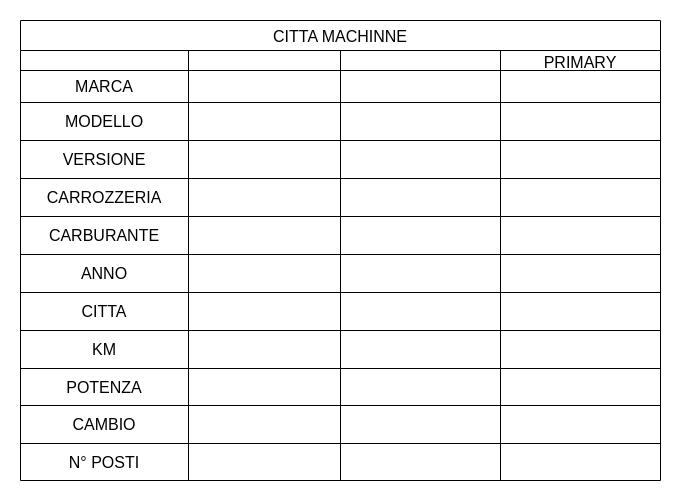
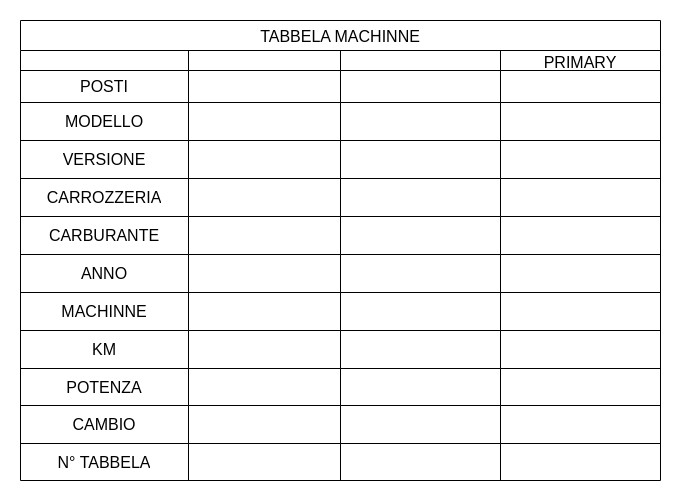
  <mxCell id="0" />
  <mxCell id="1" parent="0" />
- <mxCell id="2" value="CITTA MACHINNE" style="shape=table;startSize=30;container=1;collapsible=0;childLayout=tableLayout;strokeColor=default;fontSize=16;" vertex="1" parent="1"><mxGeometry x="20" y="20" width="640" height="460" as="geometry" /></mxCell>
+ <mxCell id="2" value="TABBELA MACHINNE" style="shape=table;startSize=30;container=1;collapsible=0;childLayout=tableLayout;strokeColor=default;fontSize=16;" vertex="1" parent="1"><mxGeometry x="20" y="20" width="640" height="460" as="geometry" /></mxCell>
  <mxCell id="3" style="shape=tableRow;horizontal=0;startSize=0;swimlaneHead=0;swimlaneBody=0;strokeColor=inherit;top=0;left=0;bottom=0;right=0;collapsible=0;dropTarget=0;fillColor=none;points=[[0,0.5],[1,0.5]];portConstraint=eastwest;fontSize=16;" vertex="1" parent="2"><mxGeometry y="30" width="640" height="20" as="geometry" /></mxCell>
  <mxCell id="4" style="shape=partialRectangle;html=1;whiteSpace=wrap;connectable=0;strokeColor=inherit;overflow=hidden;fillColor=none;top=0;left=0;bottom=0;right=0;pointerEvents=1;fontSize=16;" vertex="1" parent="3"><mxGeometry width="168" height="20" as="geometry"><mxRectangle width="168" height="20" as="alternateBounds" /></mxGeometry></mxCell>
  <mxCell id="5" style="shape=partialRectangle;html=1;whiteSpace=wrap;connectable=0;strokeColor=inherit;overflow=hidden;fillColor=none;top=0;left=0;bottom=0;right=0;pointerEvents=1;fontSize=16;" vertex="1" parent="3"><mxGeometry x="168" width="152" height="20" as="geometry"><mxRectangle width="152" height="20" as="alternateBounds" /></mxGeometry></mxCell>
  <mxCell id="6" style="shape=partialRectangle;html=1;whiteSpace=wrap;connectable=0;strokeColor=inherit;overflow=hidden;fillColor=none;top=0;left=0;bottom=0;right=0;pointerEvents=1;fontSize=16;" vertex="1" parent="3"><mxGeometry x="320" width="160" height="20" as="geometry"><mxRectangle width="160" height="20" as="alternateBounds" /></mxGeometry></mxCell>
  <mxCell id="7" value="PRIMARY" style="shape=partialRectangle;html=1;whiteSpace=wrap;connectable=0;strokeColor=inherit;overflow=hidden;fillColor=none;top=0;left=0;bottom=0;right=0;pointerEvents=1;fontSize=16;" vertex="1" parent="3"><mxGeometry x="480" width="160" height="20" as="geometry"><mxRectangle width="160" height="20" as="alternateBounds" /></mxGeometry></mxCell>
  <mxCell id="8" style="shape=tableRow;horizontal=0;startSize=0;swimlaneHead=0;swimlaneBody=0;strokeColor=inherit;top=0;left=0;bottom=0;right=0;collapsible=0;dropTarget=0;fillColor=none;points=[[0,0.5],[1,0.5]];portConstraint=eastwest;fontSize=16;" vertex="1" parent="2"><mxGeometry y="50" width="640" height="32" as="geometry" /></mxCell>
- <mxCell id="9" value="MARCA" style="shape=partialRectangle;html=1;whiteSpace=wrap;connectable=0;strokeColor=inherit;overflow=hidden;fillColor=none;top=0;left=0;bottom=0;right=0;pointerEvents=1;fontSize=16;" vertex="1" parent="8"><mxGeometry width="168" height="32" as="geometry"><mxRectangle width="168" height="32" as="alternateBounds" /></mxGeometry></mxCell>
+ <mxCell id="9" value="POSTI" style="shape=partialRectangle;html=1;whiteSpace=wrap;connectable=0;strokeColor=inherit;overflow=hidden;fillColor=none;top=0;left=0;bottom=0;right=0;pointerEvents=1;fontSize=16;" vertex="1" parent="8"><mxGeometry width="168" height="32" as="geometry"><mxRectangle width="168" height="32" as="alternateBounds" /></mxGeometry></mxCell>
  <mxCell id="10" style="shape=partialRectangle;html=1;whiteSpace=wrap;connectable=0;strokeColor=inherit;overflow=hidden;fillColor=none;top=0;left=0;bottom=0;right=0;pointerEvents=1;fontSize=16;" vertex="1" parent="8"><mxGeometry x="168" width="152" height="32" as="geometry"><mxRectangle width="152" height="32" as="alternateBounds" /></mxGeometry></mxCell>
  <mxCell id="11" style="shape=partialRectangle;html=1;whiteSpace=wrap;connectable=0;strokeColor=inherit;overflow=hidden;fillColor=none;top=0;left=0;bottom=0;right=0;pointerEvents=1;fontSize=16;" vertex="1" parent="8"><mxGeometry x="320" width="160" height="32" as="geometry"><mxRectangle width="160" height="32" as="alternateBounds" /></mxGeometry></mxCell>
  <mxCell id="12" style="shape=partialRectangle;html=1;whiteSpace=wrap;connectable=0;strokeColor=inherit;overflow=hidden;fillColor=none;top=0;left=0;bottom=0;right=0;pointerEvents=1;fontSize=16;" vertex="1" parent="8"><mxGeometry x="480" width="160" height="32" as="geometry"><mxRectangle width="160" height="32" as="alternateBounds" /></mxGeometry></mxCell>
  <mxCell id="13" style="shape=tableRow;horizontal=0;startSize=0;swimlaneHead=0;swimlaneBody=0;strokeColor=inherit;top=0;left=0;bottom=0;right=0;collapsible=0;dropTarget=0;fillColor=none;points=[[0,0.5],[1,0.5]];portConstraint=eastwest;fontSize=16;" vertex="1" parent="2"><mxGeometry y="82" width="640" height="38" as="geometry" /></mxCell>
  <mxCell id="14" value="MODELLO" style="shape=partialRectangle;html=1;whiteSpace=wrap;connectable=0;strokeColor=inherit;overflow=hidden;fillColor=none;top=0;left=0;bottom=0;right=0;pointerEvents=1;fontSize=16;" vertex="1" parent="13"><mxGeometry width="168" height="38" as="geometry"><mxRectangle width="168" height="38" as="alternateBounds" /></mxGeometry></mxCell>
  <mxCell id="15" style="shape=partialRectangle;html=1;whiteSpace=wrap;connectable=0;strokeColor=inherit;overflow=hidden;fillColor=none;top=0;left=0;bottom=0;right=0;pointerEvents=1;fontSize=16;" vertex="1" parent="13"><mxGeometry x="168" width="152" height="38" as="geometry"><mxRectangle width="152" height="38" as="alternateBounds" /></mxGeometry></mxCell>
  <mxCell id="16" style="shape=partialRectangle;html=1;whiteSpace=wrap;connectable=0;strokeColor=inherit;overflow=hidden;fillColor=none;top=0;left=0;bottom=0;right=0;pointerEvents=1;fontSize=16;" vertex="1" parent="13"><mxGeometry x="320" width="160" height="38" as="geometry"><mxRectangle width="160" height="38" as="alternateBounds" /></mxGeometry></mxCell>
  <mxCell id="17" style="shape=partialRectangle;html=1;whiteSpace=wrap;connectable=0;strokeColor=inherit;overflow=hidden;fillColor=none;top=0;left=0;bottom=0;right=0;pointerEvents=1;fontSize=16;" vertex="1" parent="13"><mxGeometry x="480" width="160" height="38" as="geometry"><mxRectangle width="160" height="38" as="alternateBounds" /></mxGeometry></mxCell>
  <mxCell id="18" style="shape=tableRow;horizontal=0;startSize=0;swimlaneHead=0;swimlaneBody=0;strokeColor=inherit;top=0;left=0;bottom=0;right=0;collapsible=0;dropTarget=0;fillColor=none;points=[[0,0.5],[1,0.5]];portConstraint=eastwest;fontSize=16;" vertex="1" parent="2"><mxGeometry y="120" width="640" height="38" as="geometry" /></mxCell>
  <mxCell id="19" value="VERSIONE" style="shape=partialRectangle;html=1;whiteSpace=wrap;connectable=0;strokeColor=inherit;overflow=hidden;fillColor=none;top=0;left=0;bottom=0;right=0;pointerEvents=1;fontSize=16;" vertex="1" parent="18"><mxGeometry width="168" height="38" as="geometry"><mxRectangle width="168" height="38" as="alternateBounds" /></mxGeometry></mxCell>
  <mxCell id="20" style="shape=partialRectangle;html=1;whiteSpace=wrap;connectable=0;strokeColor=inherit;overflow=hidden;fillColor=none;top=0;left=0;bottom=0;right=0;pointerEvents=1;fontSize=16;" vertex="1" parent="18"><mxGeometry x="168" width="152" height="38" as="geometry"><mxRectangle width="152" height="38" as="alternateBounds" /></mxGeometry></mxCell>
  <mxCell id="21" style="shape=partialRectangle;html=1;whiteSpace=wrap;connectable=0;strokeColor=inherit;overflow=hidden;fillColor=none;top=0;left=0;bottom=0;right=0;pointerEvents=1;fontSize=16;" vertex="1" parent="18"><mxGeometry x="320" width="160" height="38" as="geometry"><mxRectangle width="160" height="38" as="alternateBounds" /></mxGeometry></mxCell>
  <mxCell id="22" style="shape=partialRectangle;html=1;whiteSpace=wrap;connectable=0;strokeColor=inherit;overflow=hidden;fillColor=none;top=0;left=0;bottom=0;right=0;pointerEvents=1;fontSize=16;" vertex="1" parent="18"><mxGeometry x="480" width="160" height="38" as="geometry"><mxRectangle width="160" height="38" as="alternateBounds" /></mxGeometry></mxCell>
  <mxCell id="23" style="shape=tableRow;horizontal=0;startSize=0;swimlaneHead=0;swimlaneBody=0;strokeColor=inherit;top=0;left=0;bottom=0;right=0;collapsible=0;dropTarget=0;fillColor=none;points=[[0,0.5],[1,0.5]];portConstraint=eastwest;fontSize=16;" vertex="1" parent="2"><mxGeometry y="158" width="640" height="38" as="geometry" /></mxCell>
  <mxCell id="24" value="CARROZZERIA" style="shape=partialRectangle;html=1;whiteSpace=wrap;connectable=0;strokeColor=inherit;overflow=hidden;fillColor=none;top=0;left=0;bottom=0;right=0;pointerEvents=1;fontSize=16;" vertex="1" parent="23"><mxGeometry width="168" height="38" as="geometry"><mxRectangle width="168" height="38" as="alternateBounds" /></mxGeometry></mxCell>
  <mxCell id="25" style="shape=partialRectangle;html=1;whiteSpace=wrap;connectable=0;strokeColor=inherit;overflow=hidden;fillColor=none;top=0;left=0;bottom=0;right=0;pointerEvents=1;fontSize=16;" vertex="1" parent="23"><mxGeometry x="168" width="152" height="38" as="geometry"><mxRectangle width="152" height="38" as="alternateBounds" /></mxGeometry></mxCell>
  <mxCell id="26" style="shape=partialRectangle;html=1;whiteSpace=wrap;connectable=0;strokeColor=inherit;overflow=hidden;fillColor=none;top=0;left=0;bottom=0;right=0;pointerEvents=1;fontSize=16;" vertex="1" parent="23"><mxGeometry x="320" width="160" height="38" as="geometry"><mxRectangle width="160" height="38" as="alternateBounds" /></mxGeometry></mxCell>
  <mxCell id="27" style="shape=partialRectangle;html=1;whiteSpace=wrap;connectable=0;strokeColor=inherit;overflow=hidden;fillColor=none;top=0;left=0;bottom=0;right=0;pointerEvents=1;fontSize=16;" vertex="1" parent="23"><mxGeometry x="480" width="160" height="38" as="geometry"><mxRectangle width="160" height="38" as="alternateBounds" /></mxGeometry></mxCell>
  <mxCell id="28" style="shape=tableRow;horizontal=0;startSize=0;swimlaneHead=0;swimlaneBody=0;strokeColor=inherit;top=0;left=0;bottom=0;right=0;collapsible=0;dropTarget=0;fillColor=none;points=[[0,0.5],[1,0.5]];portConstraint=eastwest;fontSize=16;" vertex="1" parent="2"><mxGeometry y="196" width="640" height="38" as="geometry" /></mxCell>
  <mxCell id="29" value="CARBURANTE" style="shape=partialRectangle;html=1;whiteSpace=wrap;connectable=0;strokeColor=inherit;overflow=hidden;fillColor=none;top=0;left=0;bottom=0;right=0;pointerEvents=1;fontSize=16;" vertex="1" parent="28"><mxGeometry width="168" height="38" as="geometry"><mxRectangle width="168" height="38" as="alternateBounds" /></mxGeometry></mxCell>
  <mxCell id="30" style="shape=partialRectangle;html=1;whiteSpace=wrap;connectable=0;strokeColor=inherit;overflow=hidden;fillColor=none;top=0;left=0;bottom=0;right=0;pointerEvents=1;fontSize=16;" vertex="1" parent="28"><mxGeometry x="168" width="152" height="38" as="geometry"><mxRectangle width="152" height="38" as="alternateBounds" /></mxGeometry></mxCell>
  <mxCell id="31" style="shape=partialRectangle;html=1;whiteSpace=wrap;connectable=0;strokeColor=inherit;overflow=hidden;fillColor=none;top=0;left=0;bottom=0;right=0;pointerEvents=1;fontSize=16;" vertex="1" parent="28"><mxGeometry x="320" width="160" height="38" as="geometry"><mxRectangle width="160" height="38" as="alternateBounds" /></mxGeometry></mxCell>
  <mxCell id="32" style="shape=partialRectangle;html=1;whiteSpace=wrap;connectable=0;strokeColor=inherit;overflow=hidden;fillColor=none;top=0;left=0;bottom=0;right=0;pointerEvents=1;fontSize=16;" vertex="1" parent="28"><mxGeometry x="480" width="160" height="38" as="geometry"><mxRectangle width="160" height="38" as="alternateBounds" /></mxGeometry></mxCell>
  <mxCell id="33" style="shape=tableRow;horizontal=0;startSize=0;swimlaneHead=0;swimlaneBody=0;strokeColor=inherit;top=0;left=0;bottom=0;right=0;collapsible=0;dropTarget=0;fillColor=none;points=[[0,0.5],[1,0.5]];portConstraint=eastwest;fontSize=16;" vertex="1" parent="2"><mxGeometry y="234" width="640" height="38" as="geometry" /></mxCell>
  <mxCell id="34" value="ANNO" style="shape=partialRectangle;html=1;whiteSpace=wrap;connectable=0;strokeColor=inherit;overflow=hidden;fillColor=none;top=0;left=0;bottom=0;right=0;pointerEvents=1;fontSize=16;" vertex="1" parent="33"><mxGeometry width="168" height="38" as="geometry"><mxRectangle width="168" height="38" as="alternateBounds" /></mxGeometry></mxCell>
  <mxCell id="35" style="shape=partialRectangle;html=1;whiteSpace=wrap;connectable=0;strokeColor=inherit;overflow=hidden;fillColor=none;top=0;left=0;bottom=0;right=0;pointerEvents=1;fontSize=16;" vertex="1" parent="33"><mxGeometry x="168" width="152" height="38" as="geometry"><mxRectangle width="152" height="38" as="alternateBounds" /></mxGeometry></mxCell>
  <mxCell id="36" style="shape=partialRectangle;html=1;whiteSpace=wrap;connectable=0;strokeColor=inherit;overflow=hidden;fillColor=none;top=0;left=0;bottom=0;right=0;pointerEvents=1;fontSize=16;" vertex="1" parent="33"><mxGeometry x="320" width="160" height="38" as="geometry"><mxRectangle width="160" height="38" as="alternateBounds" /></mxGeometry></mxCell>
  <mxCell id="37" style="shape=partialRectangle;html=1;whiteSpace=wrap;connectable=0;strokeColor=inherit;overflow=hidden;fillColor=none;top=0;left=0;bottom=0;right=0;pointerEvents=1;fontSize=16;" vertex="1" parent="33"><mxGeometry x="480" width="160" height="38" as="geometry"><mxRectangle width="160" height="38" as="alternateBounds" /></mxGeometry></mxCell>
  <mxCell id="38" style="shape=tableRow;horizontal=0;startSize=0;swimlaneHead=0;swimlaneBody=0;strokeColor=inherit;top=0;left=0;bottom=0;right=0;collapsible=0;dropTarget=0;fillColor=none;points=[[0,0.5],[1,0.5]];portConstraint=eastwest;fontSize=16;" vertex="1" parent="2"><mxGeometry y="272" width="640" height="38" as="geometry" /></mxCell>
- <mxCell id="39" value="CITTA" style="shape=partialRectangle;html=1;whiteSpace=wrap;connectable=0;strokeColor=inherit;overflow=hidden;fillColor=none;top=0;left=0;bottom=0;right=0;pointerEvents=1;fontSize=16;" vertex="1" parent="38"><mxGeometry width="168" height="38" as="geometry"><mxRectangle width="168" height="38" as="alternateBounds" /></mxGeometry></mxCell>
+ <mxCell id="39" value="MACHINNE" style="shape=partialRectangle;html=1;whiteSpace=wrap;connectable=0;strokeColor=inherit;overflow=hidden;fillColor=none;top=0;left=0;bottom=0;right=0;pointerEvents=1;fontSize=16;" vertex="1" parent="38"><mxGeometry width="168" height="38" as="geometry"><mxRectangle width="168" height="38" as="alternateBounds" /></mxGeometry></mxCell>
  <mxCell id="40" style="shape=partialRectangle;html=1;whiteSpace=wrap;connectable=0;strokeColor=inherit;overflow=hidden;fillColor=none;top=0;left=0;bottom=0;right=0;pointerEvents=1;fontSize=16;" vertex="1" parent="38"><mxGeometry x="168" width="152" height="38" as="geometry"><mxRectangle width="152" height="38" as="alternateBounds" /></mxGeometry></mxCell>
  <mxCell id="41" style="shape=partialRectangle;html=1;whiteSpace=wrap;connectable=0;strokeColor=inherit;overflow=hidden;fillColor=none;top=0;left=0;bottom=0;right=0;pointerEvents=1;fontSize=16;" vertex="1" parent="38"><mxGeometry x="320" width="160" height="38" as="geometry"><mxRectangle width="160" height="38" as="alternateBounds" /></mxGeometry></mxCell>
  <mxCell id="42" style="shape=partialRectangle;html=1;whiteSpace=wrap;connectable=0;strokeColor=inherit;overflow=hidden;fillColor=none;top=0;left=0;bottom=0;right=0;pointerEvents=1;fontSize=16;" vertex="1" parent="38"><mxGeometry x="480" width="160" height="38" as="geometry"><mxRectangle width="160" height="38" as="alternateBounds" /></mxGeometry></mxCell>
  <mxCell id="43" style="shape=tableRow;horizontal=0;startSize=0;swimlaneHead=0;swimlaneBody=0;strokeColor=inherit;top=0;left=0;bottom=0;right=0;collapsible=0;dropTarget=0;fillColor=none;points=[[0,0.5],[1,0.5]];portConstraint=eastwest;fontSize=16;" vertex="1" parent="2"><mxGeometry y="310" width="640" height="38" as="geometry" /></mxCell>
  <mxCell id="44" value="KM" style="shape=partialRectangle;html=1;whiteSpace=wrap;connectable=0;strokeColor=inherit;overflow=hidden;fillColor=none;top=0;left=0;bottom=0;right=0;pointerEvents=1;fontSize=16;" vertex="1" parent="43"><mxGeometry width="168" height="38" as="geometry"><mxRectangle width="168" height="38" as="alternateBounds" /></mxGeometry></mxCell>
  <mxCell id="45" style="shape=partialRectangle;html=1;whiteSpace=wrap;connectable=0;strokeColor=inherit;overflow=hidden;fillColor=none;top=0;left=0;bottom=0;right=0;pointerEvents=1;fontSize=16;" vertex="1" parent="43"><mxGeometry x="168" width="152" height="38" as="geometry"><mxRectangle width="152" height="38" as="alternateBounds" /></mxGeometry></mxCell>
  <mxCell id="46" style="shape=partialRectangle;html=1;whiteSpace=wrap;connectable=0;strokeColor=inherit;overflow=hidden;fillColor=none;top=0;left=0;bottom=0;right=0;pointerEvents=1;fontSize=16;" vertex="1" parent="43"><mxGeometry x="320" width="160" height="38" as="geometry"><mxRectangle width="160" height="38" as="alternateBounds" /></mxGeometry></mxCell>
  <mxCell id="47" style="shape=partialRectangle;html=1;whiteSpace=wrap;connectable=0;strokeColor=inherit;overflow=hidden;fillColor=none;top=0;left=0;bottom=0;right=0;pointerEvents=1;fontSize=16;" vertex="1" parent="43"><mxGeometry x="480" width="160" height="38" as="geometry"><mxRectangle width="160" height="38" as="alternateBounds" /></mxGeometry></mxCell>
  <mxCell id="48" value="" style="shape=tableRow;horizontal=0;startSize=0;swimlaneHead=0;swimlaneBody=0;strokeColor=inherit;top=0;left=0;bottom=0;right=0;collapsible=0;dropTarget=0;fillColor=none;points=[[0,0.5],[1,0.5]];portConstraint=eastwest;fontSize=16;" vertex="1" parent="2"><mxGeometry y="348" width="640" height="37" as="geometry" /></mxCell>
  <mxCell id="49" value="POTENZA" style="shape=partialRectangle;html=1;whiteSpace=wrap;connectable=0;strokeColor=inherit;overflow=hidden;fillColor=none;top=0;left=0;bottom=0;right=0;pointerEvents=1;fontSize=16;" vertex="1" parent="48"><mxGeometry width="168" height="37" as="geometry"><mxRectangle width="168" height="37" as="alternateBounds" /></mxGeometry></mxCell>
  <mxCell id="50" style="shape=partialRectangle;html=1;whiteSpace=wrap;connectable=0;strokeColor=inherit;overflow=hidden;fillColor=none;top=0;left=0;bottom=0;right=0;pointerEvents=1;fontSize=16;" vertex="1" parent="48"><mxGeometry x="168" width="152" height="37" as="geometry"><mxRectangle width="152" height="37" as="alternateBounds" /></mxGeometry></mxCell>
  <mxCell id="51" value="" style="shape=partialRectangle;html=1;whiteSpace=wrap;connectable=0;strokeColor=inherit;overflow=hidden;fillColor=none;top=0;left=0;bottom=0;right=0;pointerEvents=1;fontSize=16;" vertex="1" parent="48"><mxGeometry x="320" width="160" height="37" as="geometry"><mxRectangle width="160" height="37" as="alternateBounds" /></mxGeometry></mxCell>
  <mxCell id="52" value="" style="shape=partialRectangle;html=1;whiteSpace=wrap;connectable=0;strokeColor=inherit;overflow=hidden;fillColor=none;top=0;left=0;bottom=0;right=0;pointerEvents=1;fontSize=16;" vertex="1" parent="48"><mxGeometry x="480" width="160" height="37" as="geometry"><mxRectangle width="160" height="37" as="alternateBounds" /></mxGeometry></mxCell>
  <mxCell id="53" value="" style="shape=tableRow;horizontal=0;startSize=0;swimlaneHead=0;swimlaneBody=0;strokeColor=inherit;top=0;left=0;bottom=0;right=0;collapsible=0;dropTarget=0;fillColor=none;points=[[0,0.5],[1,0.5]];portConstraint=eastwest;fontSize=16;" vertex="1" parent="2"><mxGeometry y="385" width="640" height="38" as="geometry" /></mxCell>
  <mxCell id="54" value="CAMBIO" style="shape=partialRectangle;html=1;whiteSpace=wrap;connectable=0;strokeColor=inherit;overflow=hidden;fillColor=none;top=0;left=0;bottom=0;right=0;pointerEvents=1;fontSize=16;" vertex="1" parent="53"><mxGeometry width="168" height="38" as="geometry"><mxRectangle width="168" height="38" as="alternateBounds" /></mxGeometry></mxCell>
  <mxCell id="55" style="shape=partialRectangle;html=1;whiteSpace=wrap;connectable=0;strokeColor=inherit;overflow=hidden;fillColor=none;top=0;left=0;bottom=0;right=0;pointerEvents=1;fontSize=16;" vertex="1" parent="53"><mxGeometry x="168" width="152" height="38" as="geometry"><mxRectangle width="152" height="38" as="alternateBounds" /></mxGeometry></mxCell>
  <mxCell id="56" value="" style="shape=partialRectangle;html=1;whiteSpace=wrap;connectable=0;strokeColor=inherit;overflow=hidden;fillColor=none;top=0;left=0;bottom=0;right=0;pointerEvents=1;fontSize=16;" vertex="1" parent="53"><mxGeometry x="320" width="160" height="38" as="geometry"><mxRectangle width="160" height="38" as="alternateBounds" /></mxGeometry></mxCell>
  <mxCell id="57" value="" style="shape=partialRectangle;html=1;whiteSpace=wrap;connectable=0;strokeColor=inherit;overflow=hidden;fillColor=none;top=0;left=0;bottom=0;right=0;pointerEvents=1;fontSize=16;" vertex="1" parent="53"><mxGeometry x="480" width="160" height="38" as="geometry"><mxRectangle width="160" height="38" as="alternateBounds" /></mxGeometry></mxCell>
  <mxCell id="58" value="" style="shape=tableRow;horizontal=0;startSize=0;swimlaneHead=0;swimlaneBody=0;strokeColor=inherit;top=0;left=0;bottom=0;right=0;collapsible=0;dropTarget=0;fillColor=none;points=[[0,0.5],[1,0.5]];portConstraint=eastwest;fontSize=16;" vertex="1" parent="2"><mxGeometry y="423" width="640" height="37" as="geometry" /></mxCell>
- <mxCell id="59" value="N° POSTI" style="shape=partialRectangle;html=1;whiteSpace=wrap;connectable=0;strokeColor=inherit;overflow=hidden;fillColor=none;top=0;left=0;bottom=0;right=0;pointerEvents=1;fontSize=16;" vertex="1" parent="58"><mxGeometry width="168" height="37" as="geometry"><mxRectangle width="168" height="37" as="alternateBounds" /></mxGeometry></mxCell>
+ <mxCell id="59" value="N° TABBELA" style="shape=partialRectangle;html=1;whiteSpace=wrap;connectable=0;strokeColor=inherit;overflow=hidden;fillColor=none;top=0;left=0;bottom=0;right=0;pointerEvents=1;fontSize=16;" vertex="1" parent="58"><mxGeometry width="168" height="37" as="geometry"><mxRectangle width="168" height="37" as="alternateBounds" /></mxGeometry></mxCell>
  <mxCell id="60" style="shape=partialRectangle;html=1;whiteSpace=wrap;connectable=0;strokeColor=inherit;overflow=hidden;fillColor=none;top=0;left=0;bottom=0;right=0;pointerEvents=1;fontSize=16;" vertex="1" parent="58"><mxGeometry x="168" width="152" height="37" as="geometry"><mxRectangle width="152" height="37" as="alternateBounds" /></mxGeometry></mxCell>
  <mxCell id="61" value="" style="shape=partialRectangle;html=1;whiteSpace=wrap;connectable=0;strokeColor=inherit;overflow=hidden;fillColor=none;top=0;left=0;bottom=0;right=0;pointerEvents=1;fontSize=16;" vertex="1" parent="58"><mxGeometry x="320" width="160" height="37" as="geometry"><mxRectangle width="160" height="37" as="alternateBounds" /></mxGeometry></mxCell>
  <mxCell id="62" value="" style="shape=partialRectangle;html=1;whiteSpace=wrap;connectable=0;strokeColor=inherit;overflow=hidden;fillColor=none;top=0;left=0;bottom=0;right=0;pointerEvents=1;fontSize=16;" vertex="1" parent="58"><mxGeometry x="480" width="160" height="37" as="geometry"><mxRectangle width="160" height="37" as="alternateBounds" /></mxGeometry></mxCell>
